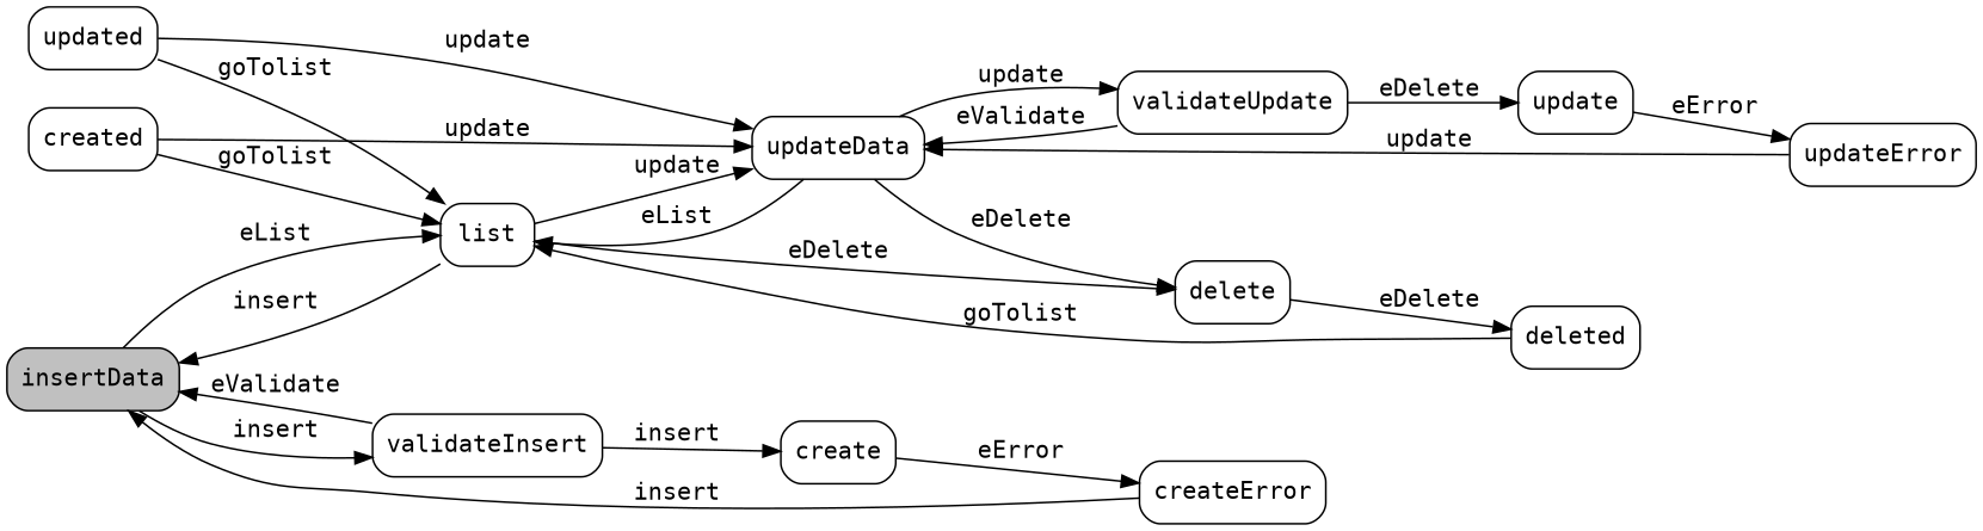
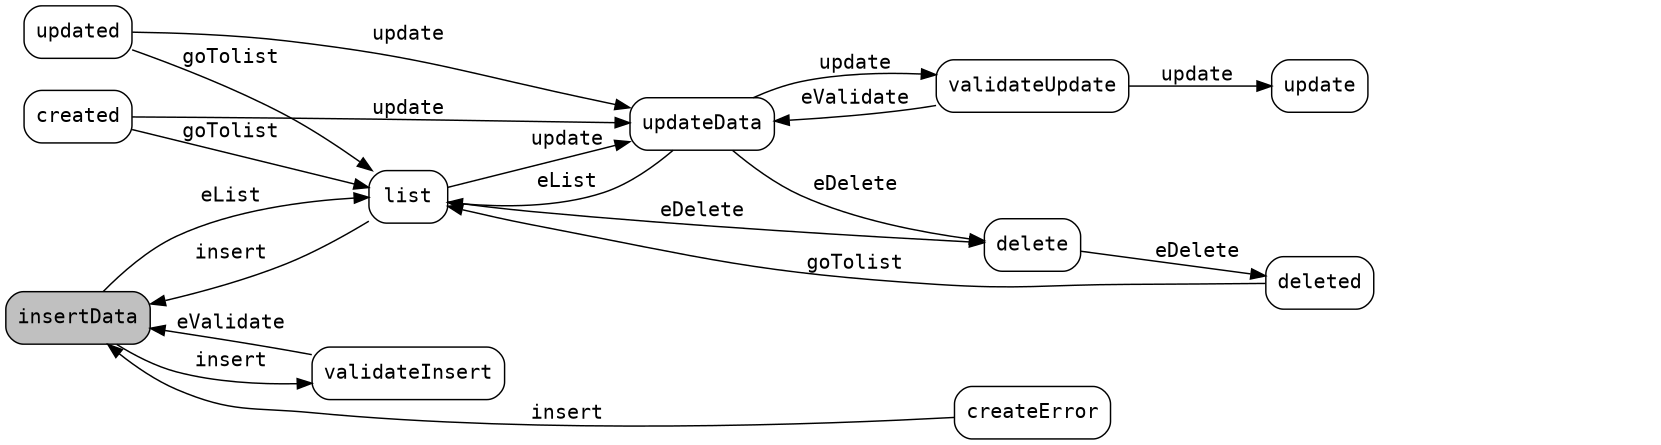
  digraph {
    fontname="DejaVu Sans Mono"
    rankdir=LR
    node [fontname="DejaVu Sans Mono" shape=box style=rounded]
    edge [fontname="DejaVu Sans Mono" splines=curved]
    insertData [fillcolor=gray style="rounded,filled"]
    list
    validateInsert
    updateData
    delete
-   create
    validateUpdate
    deleted
    createError
    created
    update
-   updateError
    updated
    insertData -> list [label=eList]
    insertData -> validateInsert [label=insert]
    list -> insertData [label=insert]
    list -> updateData [label=update]
    list -> delete [label=eDelete]
    validateInsert -> insertData [label=eValidate]
-   validateInsert -> create [label=insert]
    updateData -> list [label=eList]
    updateData -> delete [label=eDelete]
    updateData -> validateUpdate [label=update]
    delete -> deleted [label=eDelete]
-   create -> createError [label=eError]
    validateUpdate -> updateData [label=eValidate]
-   validateUpdate -> update [label=eDelete]
+   validateUpdate -> update [label=update]
    deleted -> list [label=goTolist]
    createError -> insertData [label=insert]
    created -> list [label=goTolist]
    created -> updateData [label=update]
-   update -> updateError [label=eError]
-   updateError -> updateData [label=update]
    updated -> list [label=goTolist]
    updated -> updateData [label=update]
  }
